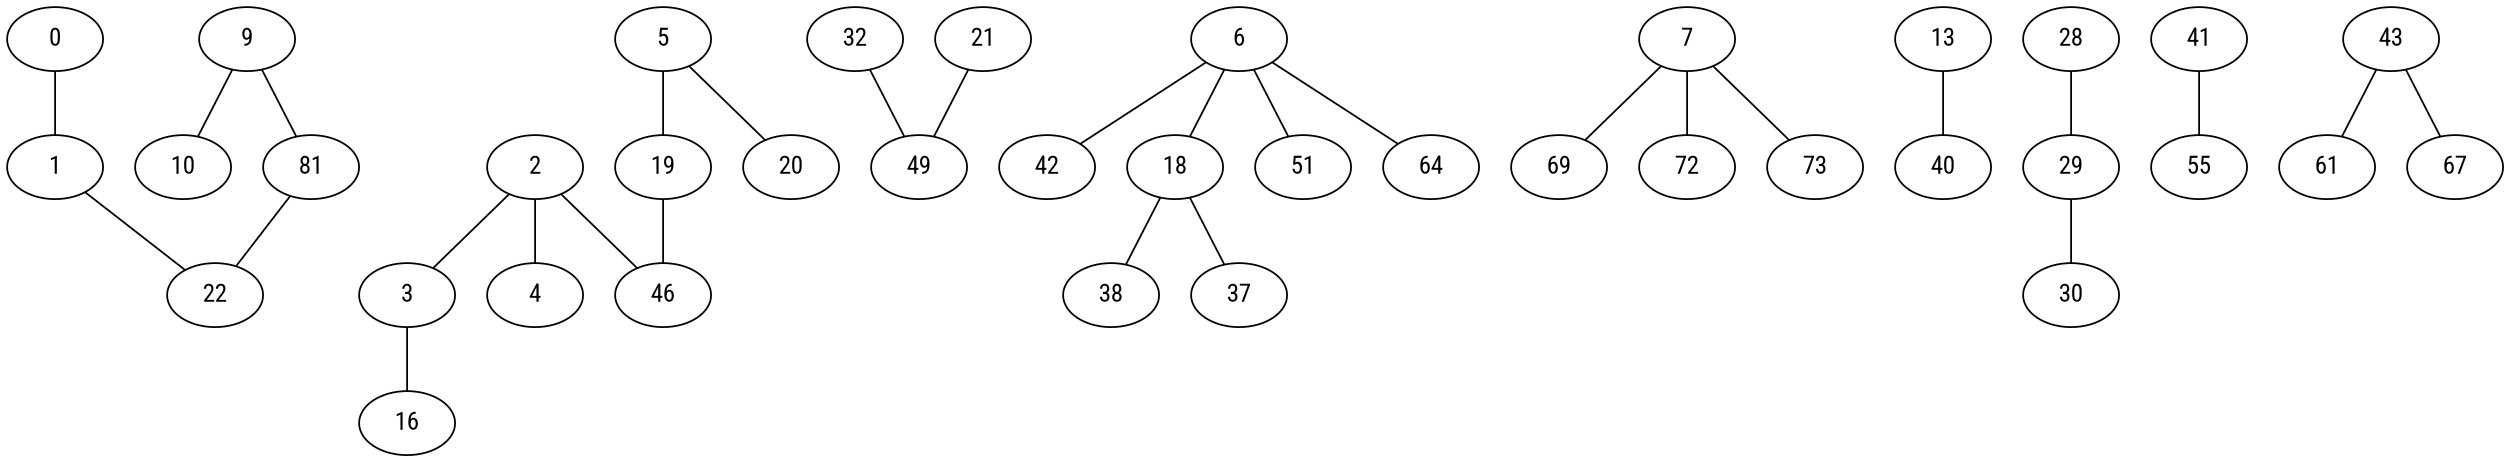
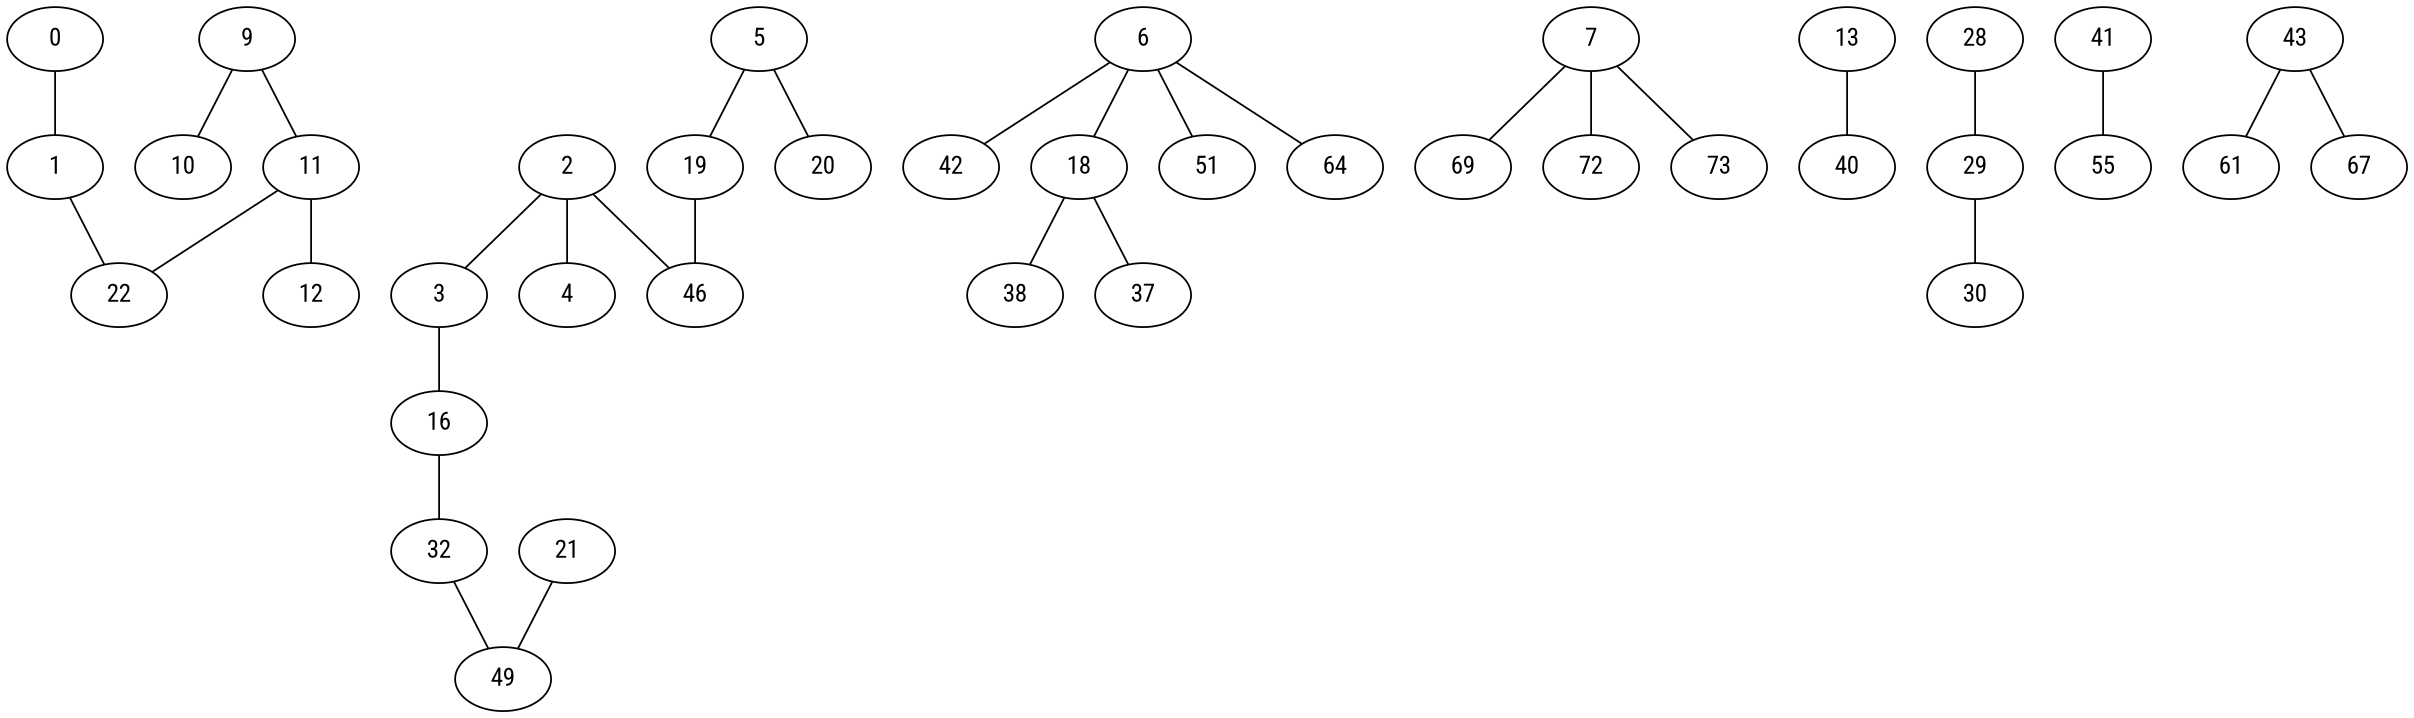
  graph {
    fontname="Roboto Condensed"
    node [fontname="Roboto Condensed"]
    edge [fontname="Roboto Condensed"]
    0
    1
    22
    2
    3
    4
    46
    16
    32
    49
    5
    19
    20
    6
    42
    18
    n17 [label=51]
    64
    38
    37
    7
    69
    72
    73
    9
    10
-   11 [label=81]
+   11
+   12
    13
    40
    21
    28
    29
    30
    41
    55
    43
    61
    67
    0 -- 1
    1 -- 22
    2 -- 3
    2 -- 4
    2 -- 46
    3 -- 16
+   16 -- 32
    32 -- 49
    5 -- 19
    5 -- 20
    19 -- 46
    6 -- 42
    6 -- 18
    6 -- n17
    6 -- 64
    18 -- 38
    18 -- 37
    7 -- 69
    7 -- 72
    7 -- 73
    9 -- 10
    9 -- 11
    11 -- 22
+   11 -- 12
    13 -- 40
    21 -- 49
    28 -- 29
    29 -- 30
    41 -- 55
    43 -- 61
    43 -- 67
  }
